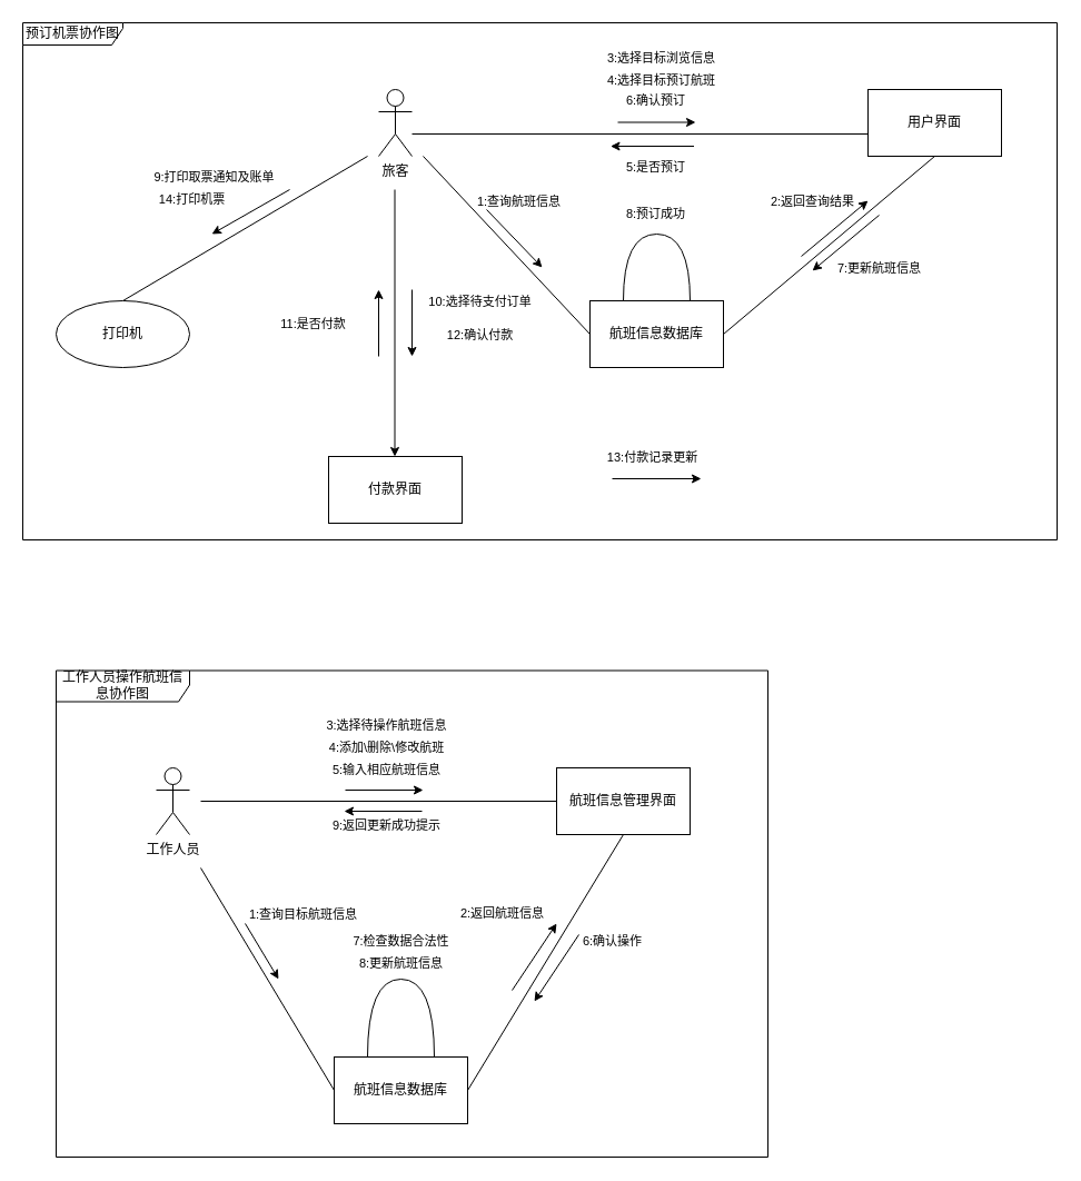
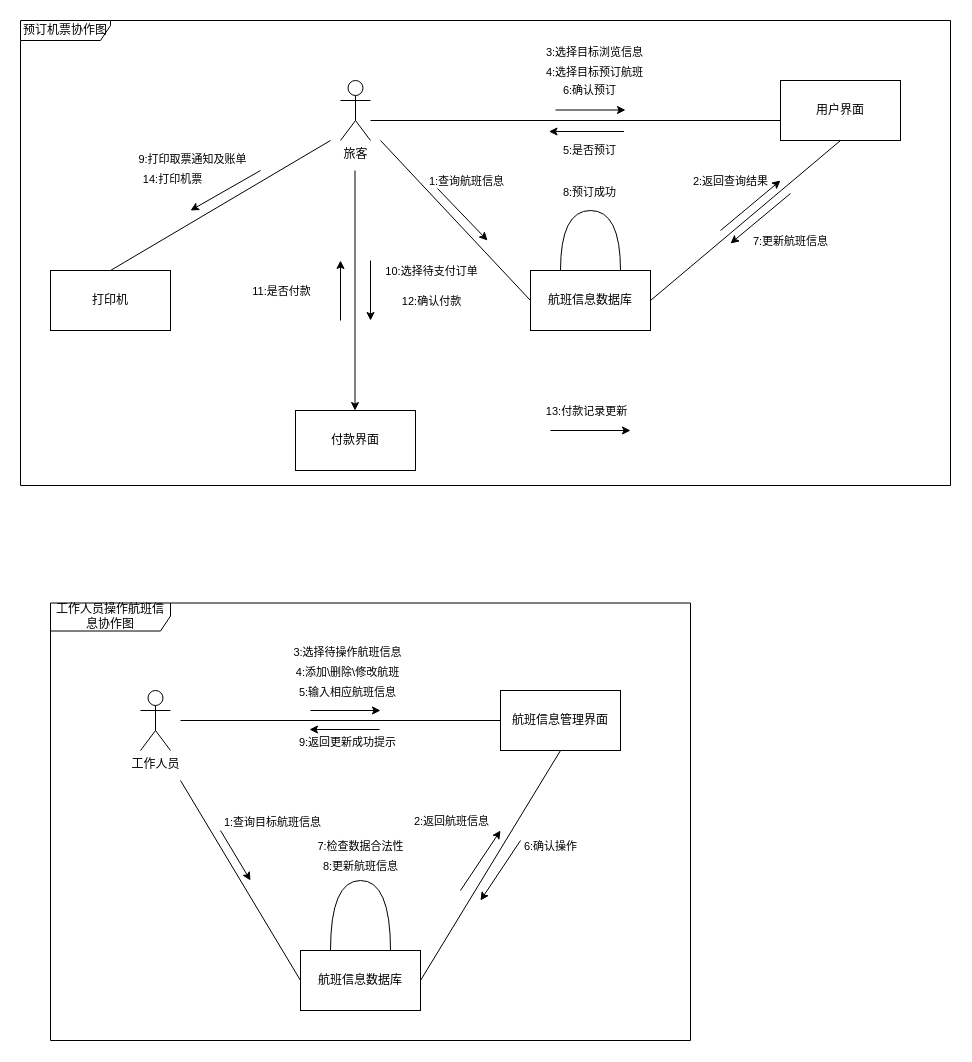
  <mxCell id="0" />
  <mxCell id="1" parent="0" />
  <mxCell id="2" value="预订机票协作图" style="shape=umlFrame;whiteSpace=wrap;html=1;rounded=1;shadow=0;comic=0;labelBackgroundColor=none;strokeWidth=1;fontFamily=Verdana;fontSize=12;align=center;width=90;height=20;" vertex="1" parent="1"><mxGeometry x="20" y="20" width="930" height="465" as="geometry" /></mxCell>
  <mxCell id="3" style="rounded=0;orthogonalLoop=1;jettySize=auto;html=1;entryX=0;entryY=0.5;entryDx=0;entryDy=0;endArrow=none;endFill=0;" edge="1" parent="1" target="9"><mxGeometry relative="1" as="geometry"><mxPoint x="380" y="140" as="sourcePoint" /></mxGeometry></mxCell>
  <mxCell id="4" value="1:查询航班信息" style="edgeLabel;html=1;align=center;verticalAlign=middle;resizable=0;points=[];rotation=0;" vertex="1" connectable="0" parent="3"><mxGeometry x="-0.118" y="-2" relative="1" as="geometry"><mxPoint x="21" y="-32" as="offset" /></mxGeometry></mxCell>
  <mxCell id="5" style="rounded=0;orthogonalLoop=1;jettySize=auto;html=1;entryX=0.5;entryY=0;entryDx=0;entryDy=0;endArrow=none;endFill=0;" edge="1" parent="1" target="11"><mxGeometry relative="1" as="geometry"><mxPoint x="330" y="140" as="sourcePoint" /></mxGeometry></mxCell>
  <mxCell id="6" value="旅客" style="shape=umlActor;verticalLabelPosition=bottom;verticalAlign=top;html=1;outlineConnect=0;" vertex="1" parent="1"><mxGeometry x="340" y="80" width="30" height="60" as="geometry" /></mxCell>
  <mxCell id="7" value="用户界面" style="rounded=0;whiteSpace=wrap;html=1;" vertex="1" parent="1"><mxGeometry x="780" y="80" width="120" height="60" as="geometry" /></mxCell>
  <mxCell id="8" style="rounded=0;orthogonalLoop=1;jettySize=auto;html=1;exitX=1;exitY=0.5;exitDx=0;exitDy=0;entryX=0.5;entryY=1;entryDx=0;entryDy=0;endArrow=none;endFill=0;" edge="1" parent="1" source="9" target="7"><mxGeometry relative="1" as="geometry" /></mxCell>
  <mxCell id="9" value="航班信息数据库" style="rounded=0;whiteSpace=wrap;html=1;" vertex="1" parent="1"><mxGeometry x="530" y="270" width="120" height="60" as="geometry" /></mxCell>
  <mxCell id="10" value="付款界面" style="rounded=0;whiteSpace=wrap;html=1;" vertex="1" parent="1"><mxGeometry x="295" y="410" width="120" height="60" as="geometry" /></mxCell>
- <mxCell id="11" value="打印机" style="ellipse;whiteSpace=wrap;html=1;" vertex="1" parent="1"><mxGeometry x="50" y="270" width="120" height="60" as="geometry" /></mxCell>
+ <mxCell id="11" value="打印机" style="rounded=0;whiteSpace=wrap;html=1;" vertex="1" parent="1"><mxGeometry x="50" y="270" width="120" height="60" as="geometry" /></mxCell>
  <mxCell id="12" value="" style="endArrow=classic;html=1;rounded=0;" edge="1" parent="1"><mxGeometry width="50" height="50" relative="1" as="geometry"><mxPoint x="437" y="188" as="sourcePoint" /><mxPoint x="487" y="240" as="targetPoint" /></mxGeometry></mxCell>
  <mxCell id="13" value="" style="endArrow=classic;html=1;rounded=0;" edge="1" parent="1"><mxGeometry width="50" height="50" relative="1" as="geometry"><mxPoint x="720" y="230" as="sourcePoint" /><mxPoint x="780" y="180" as="targetPoint" /></mxGeometry></mxCell>
  <mxCell id="14" value="2:返回查询结果" style="edgeLabel;html=1;align=center;verticalAlign=middle;resizable=0;points=[];rotation=0;" vertex="1" connectable="0" parent="1"><mxGeometry x="729.996" y="180.005" as="geometry" /></mxCell>
  <mxCell id="15" value="" style="endArrow=none;html=1;rounded=0;endFill=0;" edge="1" parent="1"><mxGeometry width="50" height="50" relative="1" as="geometry"><mxPoint x="370" y="120" as="sourcePoint" /><mxPoint x="780" y="120" as="targetPoint" /></mxGeometry></mxCell>
  <mxCell id="16" value="" style="endArrow=classic;html=1;rounded=0;" edge="1" parent="1"><mxGeometry width="50" height="50" relative="1" as="geometry"><mxPoint x="555" y="109.5" as="sourcePoint" /><mxPoint x="625" y="109.5" as="targetPoint" /></mxGeometry></mxCell>
  <mxCell id="17" value="3:选择目标浏览信息" style="edgeLabel;html=1;align=center;verticalAlign=middle;resizable=0;points=[];rotation=0;" vertex="1" connectable="0" parent="1"><mxGeometry x="594.996" y="53.005" as="geometry"><mxPoint x="-1" y="-2" as="offset" /></mxGeometry></mxCell>
  <mxCell id="18" value="4:选择目标预订航班" style="edgeLabel;html=1;align=center;verticalAlign=middle;resizable=0;points=[];rotation=0;" vertex="1" connectable="0" parent="1"><mxGeometry x="589.996" y="70.005" as="geometry"><mxPoint x="4" y="1" as="offset" /></mxGeometry></mxCell>
  <mxCell id="19" value="6:确认预订" style="edgeLabel;html=1;align=center;verticalAlign=middle;resizable=0;points=[];rotation=0;" vertex="1" connectable="0" parent="1"><mxGeometry x="585.996" y="80.005" as="geometry"><mxPoint x="3" y="9" as="offset" /></mxGeometry></mxCell>
  <mxCell id="20" value="" style="endArrow=classic;html=1;rounded=0;" edge="1" parent="1"><mxGeometry width="50" height="50" relative="1" as="geometry"><mxPoint x="623.5" y="131" as="sourcePoint" /><mxPoint x="548.5" y="131" as="targetPoint" /></mxGeometry></mxCell>
  <mxCell id="21" value="5:是否预订" style="edgeLabel;html=1;align=center;verticalAlign=middle;resizable=0;points=[];rotation=0;" vertex="1" connectable="0" parent="1"><mxGeometry x="585.996" y="140.005" as="geometry"><mxPoint x="3" y="9" as="offset" /></mxGeometry></mxCell>
  <mxCell id="22" value="" style="endArrow=none;html=1;rounded=0;startArrow=classic;startFill=1;endFill=0;" edge="1" parent="1"><mxGeometry width="50" height="50" relative="1" as="geometry"><mxPoint x="730" y="243" as="sourcePoint" /><mxPoint x="790" y="193" as="targetPoint" /></mxGeometry></mxCell>
  <mxCell id="23" value="7:更新航班信息" style="edgeLabel;html=1;align=center;verticalAlign=middle;resizable=0;points=[];rotation=0;" vertex="1" connectable="0" parent="1"><mxGeometry x="789.996" y="240.005" as="geometry" /></mxCell>
  <mxCell id="24" style="edgeStyle=orthogonalEdgeStyle;rounded=0;orthogonalLoop=1;jettySize=auto;html=1;exitX=0.25;exitY=0;exitDx=0;exitDy=0;entryX=0.75;entryY=0;entryDx=0;entryDy=0;endArrow=none;endFill=0;curved=1;" edge="1" parent="1" source="9" target="9"><mxGeometry relative="1" as="geometry"><Array as="points"><mxPoint x="560" y="210" /><mxPoint x="620" y="210" /></Array></mxGeometry></mxCell>
  <mxCell id="25" value="8:预订成功" style="edgeLabel;html=1;align=center;verticalAlign=middle;resizable=0;points=[];rotation=0;" vertex="1" connectable="0" parent="1"><mxGeometry x="599.996" y="140.005" as="geometry"><mxPoint x="-11" y="51" as="offset" /></mxGeometry></mxCell>
  <mxCell id="26" value="" style="endArrow=none;html=1;rounded=0;endFill=0;startArrow=classic;startFill=1;" edge="1" parent="1"><mxGeometry width="50" height="50" relative="1" as="geometry"><mxPoint x="190" y="210" as="sourcePoint" /><mxPoint x="260" y="170" as="targetPoint" /></mxGeometry></mxCell>
  <mxCell id="27" value="9:打印取票通知及账单" style="edgeLabel;html=1;align=center;verticalAlign=middle;resizable=0;points=[];rotation=0;" vertex="1" connectable="0" parent="1"><mxGeometry x="190.003" y="150.003" as="geometry"><mxPoint x="1" y="8" as="offset" /></mxGeometry></mxCell>
  <mxCell id="28" value="" style="endArrow=classic;html=1;rounded=0;" edge="1" parent="1"><mxGeometry width="50" height="50" relative="1" as="geometry"><mxPoint x="354.5" y="170" as="sourcePoint" /><mxPoint x="354.5" y="410" as="targetPoint" /></mxGeometry></mxCell>
  <mxCell id="29" value="" style="endArrow=classic;html=1;rounded=0;" edge="1" parent="1"><mxGeometry width="50" height="50" relative="1" as="geometry"><mxPoint x="370" y="260" as="sourcePoint" /><mxPoint x="370" y="320" as="targetPoint" /></mxGeometry></mxCell>
  <mxCell id="30" value="10:选择待支付订单" style="edgeLabel;html=1;align=center;verticalAlign=middle;resizable=0;points=[];rotation=0;" vertex="1" connectable="0" parent="1"><mxGeometry x="430.003" y="270.003" as="geometry" /></mxCell>
  <mxCell id="31" value="" style="endArrow=none;html=1;rounded=0;startArrow=classic;startFill=1;endFill=0;" edge="1" parent="1"><mxGeometry width="50" height="50" relative="1" as="geometry"><mxPoint x="340" y="260" as="sourcePoint" /><mxPoint x="340" y="320" as="targetPoint" /></mxGeometry></mxCell>
  <mxCell id="32" value="11:是否付款" style="edgeLabel;html=1;align=center;verticalAlign=middle;resizable=0;points=[];rotation=0;" vertex="1" connectable="0" parent="1"><mxGeometry x="280.003" y="290.003" as="geometry" /></mxCell>
  <mxCell id="33" value="12:确认付款" style="edgeLabel;html=1;align=center;verticalAlign=middle;resizable=0;points=[];rotation=0;" vertex="1" connectable="0" parent="1"><mxGeometry x="430.003" y="300.003" as="geometry" /></mxCell>
  <mxCell id="34" value="13:付款记录更新" style="edgeLabel;html=1;align=center;verticalAlign=middle;resizable=0;points=[];rotation=0;" vertex="1" connectable="0" parent="1"><mxGeometry x="585.993" y="410.003" as="geometry" /></mxCell>
  <mxCell id="35" value="" style="endArrow=classic;html=1;rounded=0;" edge="1" parent="1"><mxGeometry width="50" height="50" relative="1" as="geometry"><mxPoint x="550" y="430" as="sourcePoint" /><mxPoint x="630" y="430" as="targetPoint" /></mxGeometry></mxCell>
  <mxCell id="36" value="14:打印机票" style="edgeLabel;html=1;align=center;verticalAlign=middle;resizable=0;points=[];rotation=0;" vertex="1" connectable="0" parent="1"><mxGeometry x="170.003" y="170.003" as="geometry"><mxPoint x="1" y="8" as="offset" /></mxGeometry></mxCell>
  <mxCell id="37" value="工作人员" style="shape=umlActor;verticalLabelPosition=bottom;verticalAlign=top;html=1;outlineConnect=0;" vertex="1" parent="1"><mxGeometry x="140" y="690" width="30" height="60" as="geometry" /></mxCell>
  <mxCell id="38" style="rounded=0;orthogonalLoop=1;jettySize=auto;html=1;exitX=0.5;exitY=1;exitDx=0;exitDy=0;entryX=1;entryY=0.5;entryDx=0;entryDy=0;endArrow=none;endFill=0;" edge="1" parent="1" source="39" target="40"><mxGeometry relative="1" as="geometry" /></mxCell>
  <mxCell id="39" value="航班信息管理界面" style="rounded=0;whiteSpace=wrap;html=1;" vertex="1" parent="1"><mxGeometry x="500" y="690" width="120" height="60" as="geometry" /></mxCell>
  <mxCell id="40" value="航班信息数据库" style="rounded=0;whiteSpace=wrap;html=1;" vertex="1" parent="1"><mxGeometry x="300" y="950" width="120" height="60" as="geometry" /></mxCell>
  <mxCell id="41" value="" style="endArrow=none;html=1;rounded=0;entryX=0;entryY=0.5;entryDx=0;entryDy=0;endFill=0;" edge="1" parent="1" target="40"><mxGeometry width="50" height="50" relative="1" as="geometry"><mxPoint x="180" y="780" as="sourcePoint" /><mxPoint x="230" y="670" as="targetPoint" /></mxGeometry></mxCell>
  <mxCell id="42" value="" style="endArrow=classic;html=1;rounded=0;" edge="1" parent="1"><mxGeometry width="50" height="50" relative="1" as="geometry"><mxPoint x="310" y="710" as="sourcePoint" /><mxPoint x="380" y="710" as="targetPoint" /></mxGeometry></mxCell>
  <mxCell id="43" value="1:查询目标航班信息" style="edgeLabel;html=1;align=center;verticalAlign=middle;resizable=0;points=[];rotation=0;" vertex="1" connectable="0" parent="1"><mxGeometry x="280.003" y="820.003" as="geometry"><mxPoint x="-9" y="1" as="offset" /></mxGeometry></mxCell>
  <mxCell id="44" value="" style="endArrow=classic;html=1;rounded=0;" edge="1" parent="1"><mxGeometry width="50" height="50" relative="1" as="geometry"><mxPoint x="220" y="830" as="sourcePoint" /><mxPoint y="880" as="targetPoint" x="250" /></mxGeometry></mxCell>
  <mxCell id="45" value="" style="endArrow=none;html=1;rounded=0;entryX=0;entryY=0.5;entryDx=0;entryDy=0;endFill=0;" edge="1" parent="1" target="39"><mxGeometry width="50" height="50" relative="1" as="geometry"><mxPoint x="180" y="720" as="sourcePoint" /><mxPoint x="310" y="990" as="targetPoint" /></mxGeometry></mxCell>
  <mxCell id="46" value="" style="endArrow=none;html=1;rounded=0;startArrow=classic;startFill=1;endFill=0;" edge="1" parent="1"><mxGeometry width="50" height="50" relative="1" as="geometry"><mxPoint x="480" y="900" as="sourcePoint" /><mxPoint x="520" y="840" as="targetPoint" /></mxGeometry></mxCell>
  <mxCell id="47" value="6:确认操作" style="edgeLabel;html=1;align=center;verticalAlign=middle;resizable=0;points=[];rotation=0;" vertex="1" connectable="0" parent="1"><mxGeometry x="550.003" y="860.003" as="geometry"><mxPoint x="-1" y="-15" as="offset" /></mxGeometry></mxCell>
  <mxCell id="48" value="3:选择待操作航班信息" style="edgeLabel;html=1;align=center;verticalAlign=middle;resizable=0;points=[];rotation=0;" vertex="1" connectable="0" parent="1"><mxGeometry x="355.003" y="650.003" as="geometry"><mxPoint x="-9" y="1" as="offset" /></mxGeometry></mxCell>
  <mxCell id="49" value="4:添加\删除\修改航班" style="edgeLabel;html=1;align=center;verticalAlign=middle;resizable=0;points=[];rotation=0;" vertex="1" connectable="0" parent="1"><mxGeometry x="355.003" y="670.003" as="geometry"><mxPoint x="-9" y="1" as="offset" /></mxGeometry></mxCell>
  <mxCell id="50" value="5:输入相应航班信息" style="edgeLabel;html=1;align=center;verticalAlign=middle;resizable=0;points=[];rotation=0;" vertex="1" connectable="0" parent="1"><mxGeometry x="355.003" y="690.003" as="geometry"><mxPoint x="-9" y="1" as="offset" /></mxGeometry></mxCell>
  <mxCell id="51" value="" style="endArrow=classic;html=1;rounded=0;startArrow=none;startFill=0;endFill=1;" edge="1" parent="1"><mxGeometry width="50" height="50" relative="1" as="geometry"><mxPoint x="460" y="890" as="sourcePoint" /><mxPoint x="500" y="830" as="targetPoint" /></mxGeometry></mxCell>
  <mxCell id="52" value="2:返回航班信息" style="edgeLabel;html=1;align=center;verticalAlign=middle;resizable=0;points=[];rotation=0;" vertex="1" connectable="0" parent="1"><mxGeometry x="451.003" y="835.003" as="geometry"><mxPoint x="-1" y="-15" as="offset" /></mxGeometry></mxCell>
  <mxCell id="53" style="edgeStyle=orthogonalEdgeStyle;rounded=0;orthogonalLoop=1;jettySize=auto;html=1;exitX=0.25;exitY=0;exitDx=0;exitDy=0;entryX=0.75;entryY=0;entryDx=0;entryDy=0;curved=1;endArrow=none;endFill=0;" edge="1" parent="1" source="40" target="40"><mxGeometry relative="1" as="geometry"><Array as="points"><mxPoint x="330" y="880" /><mxPoint x="390" y="880" /></Array></mxGeometry></mxCell>
  <mxCell id="54" value="7:检查数据合法性" style="edgeLabel;html=1;align=center;verticalAlign=middle;resizable=0;points=[];rotation=0;" vertex="1" connectable="0" parent="1"><mxGeometry x="360.003" y="860.003" as="geometry"><mxPoint x="-1" y="-15" as="offset" /></mxGeometry></mxCell>
  <mxCell id="55" value="8:更新航班信息" style="edgeLabel;html=1;align=center;verticalAlign=middle;resizable=0;points=[];rotation=0;" vertex="1" connectable="0" parent="1"><mxGeometry x="360.003" y="880.003" as="geometry"><mxPoint x="-1" y="-15" as="offset" /></mxGeometry></mxCell>
  <mxCell id="56" value="" style="endArrow=none;html=1;rounded=0;startArrow=classic;startFill=1;endFill=0;" edge="1" parent="1"><mxGeometry width="50" height="50" relative="1" as="geometry"><mxPoint x="309" y="729" as="sourcePoint" /><mxPoint x="379" y="729" as="targetPoint" /></mxGeometry></mxCell>
  <mxCell id="57" value="9:返回更新成功提示" style="edgeLabel;html=1;align=center;verticalAlign=middle;resizable=0;points=[];rotation=0;" vertex="1" connectable="0" parent="1"><mxGeometry x="355.003" y="740.003" as="geometry"><mxPoint x="-9" y="1" as="offset" /></mxGeometry></mxCell>
  <mxCell id="58" value="工作人员操作航班信息协作图" style="shape=umlFrame;whiteSpace=wrap;html=1;rounded=1;shadow=0;comic=0;labelBackgroundColor=none;strokeWidth=1;fontFamily=Verdana;fontSize=12;align=center;width=120;height=28;" vertex="1" parent="1"><mxGeometry x="50" y="602.5" width="640" height="437.5" as="geometry" /></mxCell>
